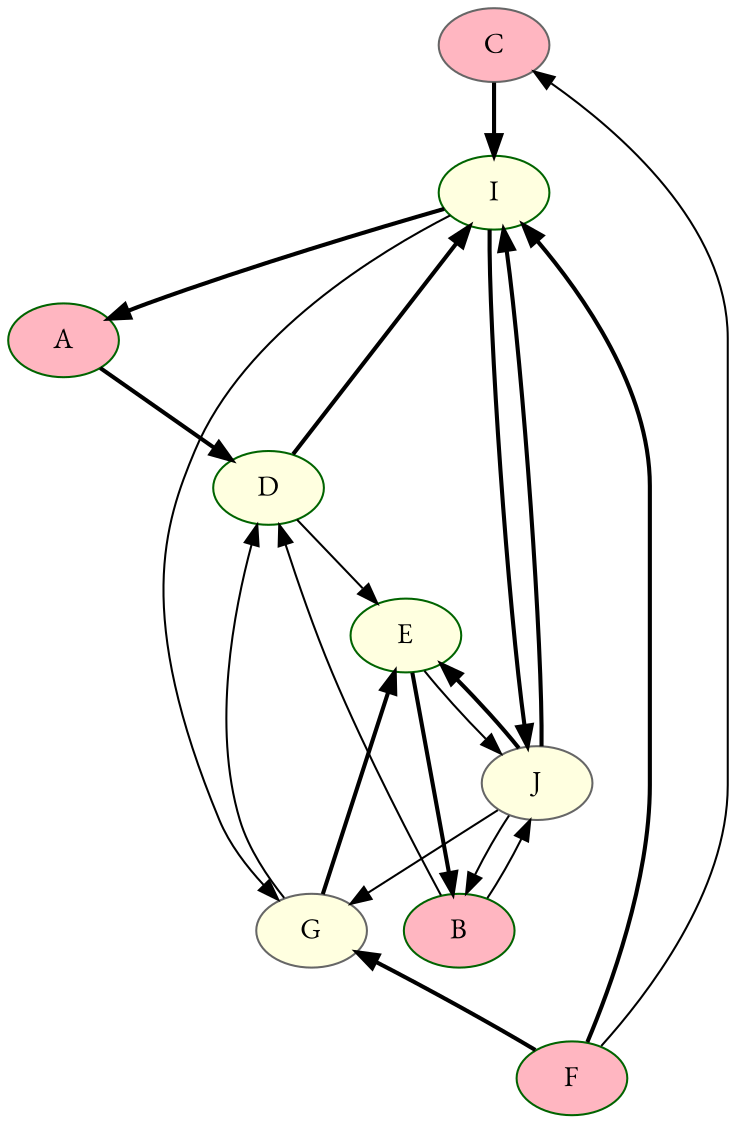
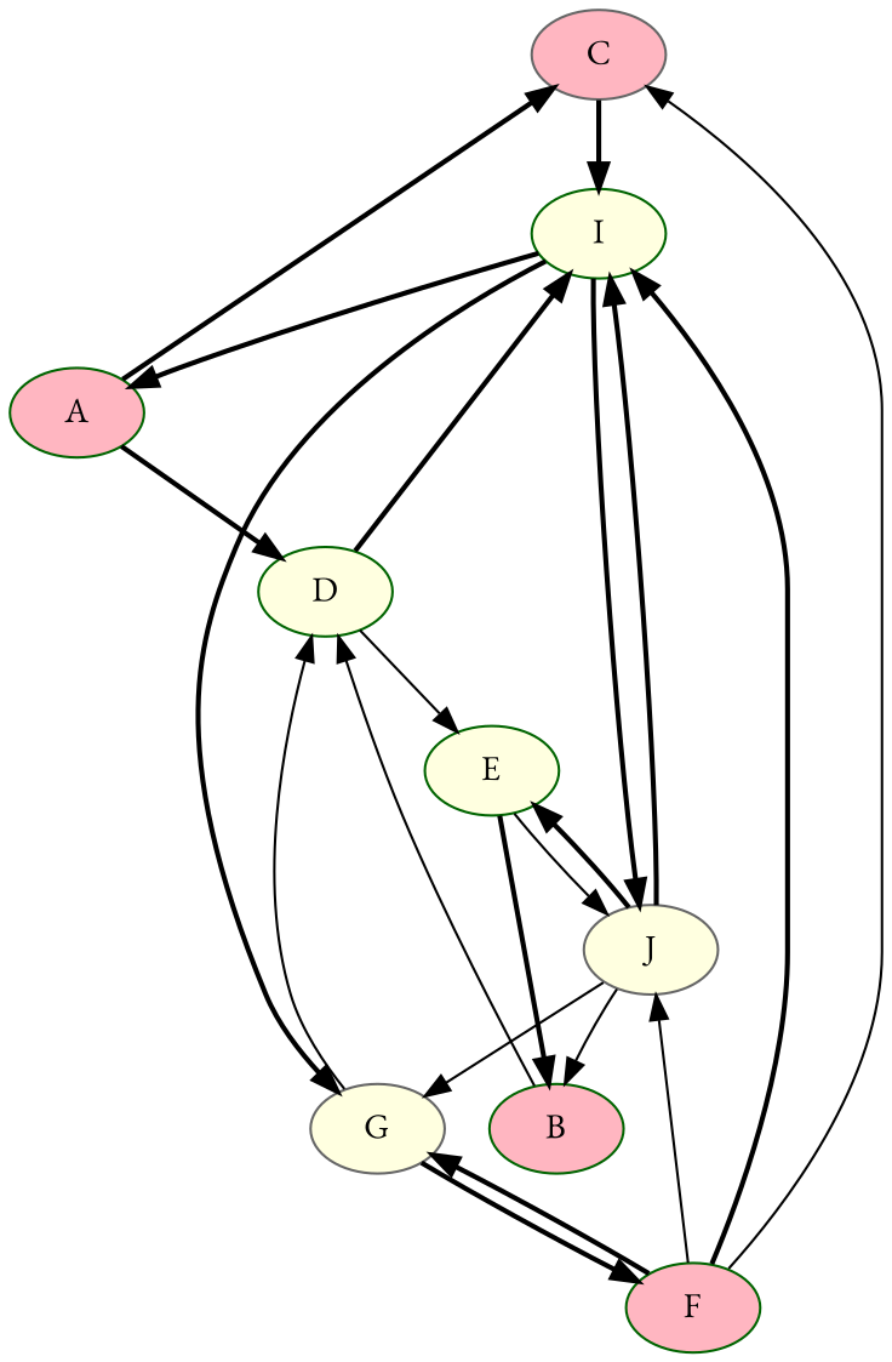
  digraph {
    fontname="EB Garamond"
    node [color=darkgreen fillcolor=lightyellow fontname="EB Garamond" style=filled]
    edge [fontname="EB Garamond" style=bold]
    C [color=gray40 fillcolor=lightpink]
    A [fillcolor=lightpink]
    D
    I
    E
    J [color=gray40]
    G [color=gray40]
    B [fillcolor=lightpink]
    F [fillcolor=lightpink]
    C -> I
+   A -> C
    A -> D
    D -> I
    D -> E [style=solid]
    I -> A
    I -> J
-   I -> G [style=solid]
+   I -> G
    E -> J [style=solid]
    E -> B
    J -> I
    J -> E
    J -> G [style=solid]
    J -> B [style=solid]
    G -> D [style=solid]
-   G -> E
+   G -> F
    B -> D [style=solid]
-   B -> J [style=solid]
+   F -> J [style=solid]
    F -> C [style=solid]
    F -> I
    F -> G
  }
